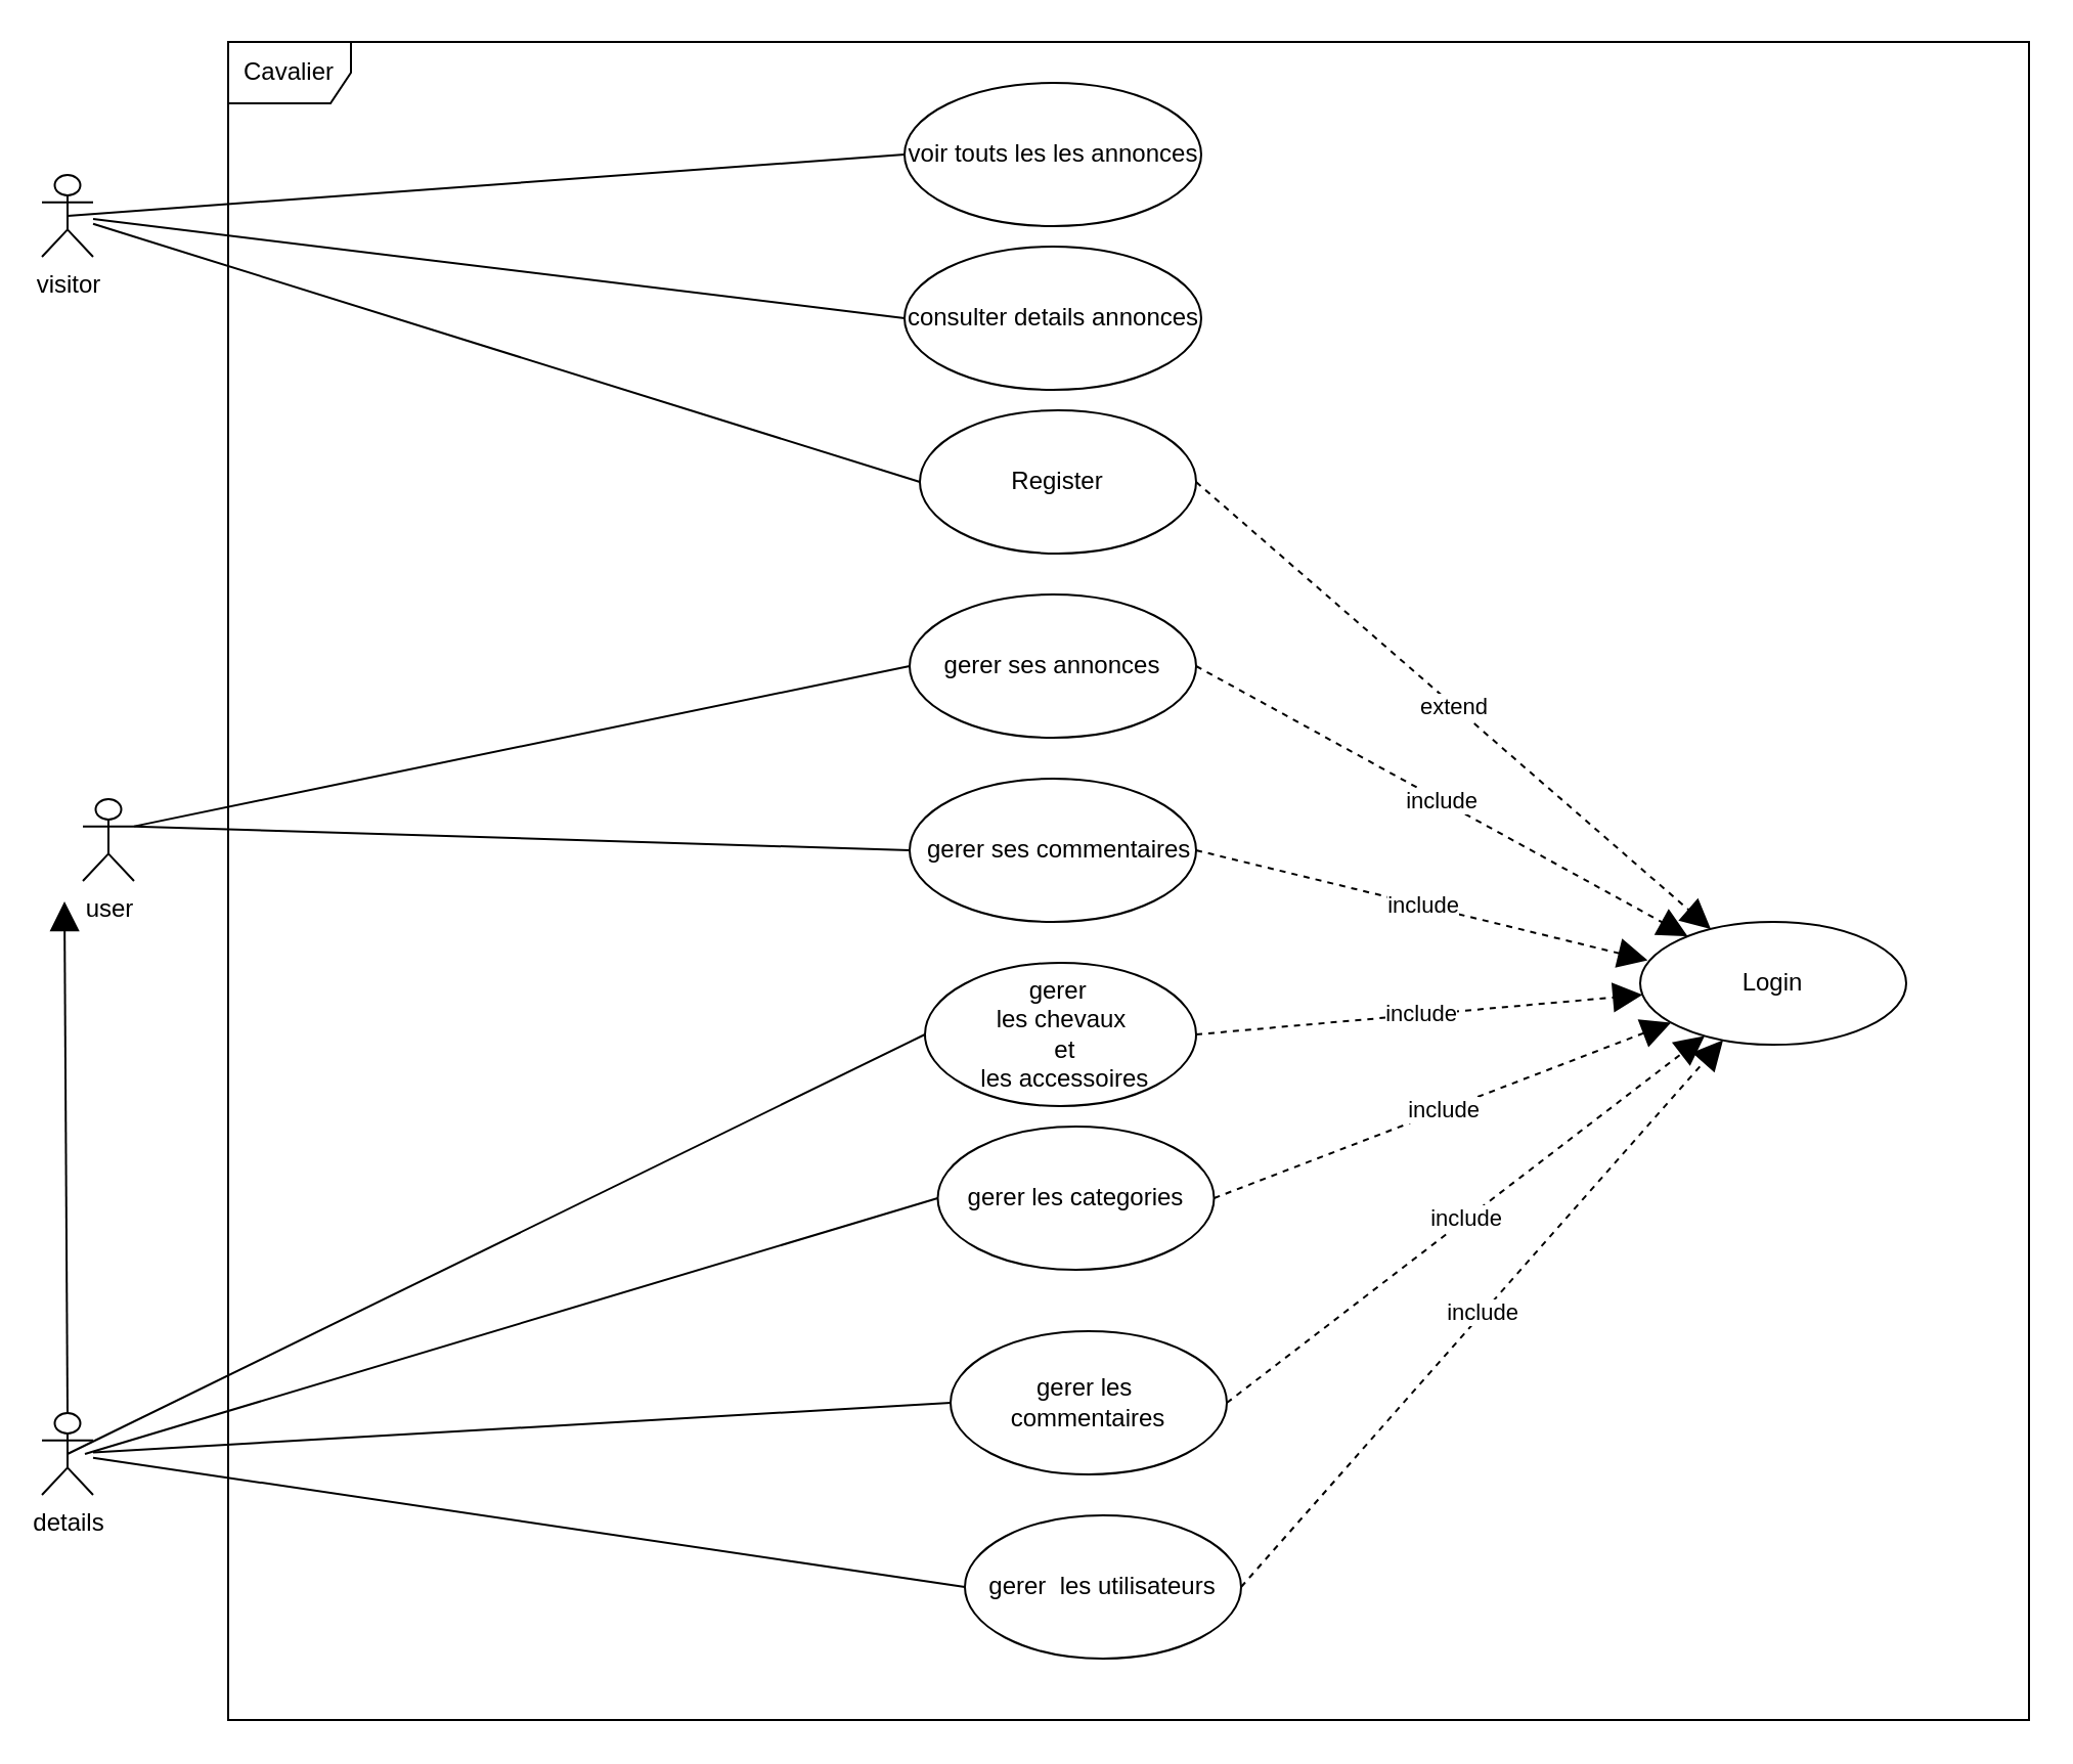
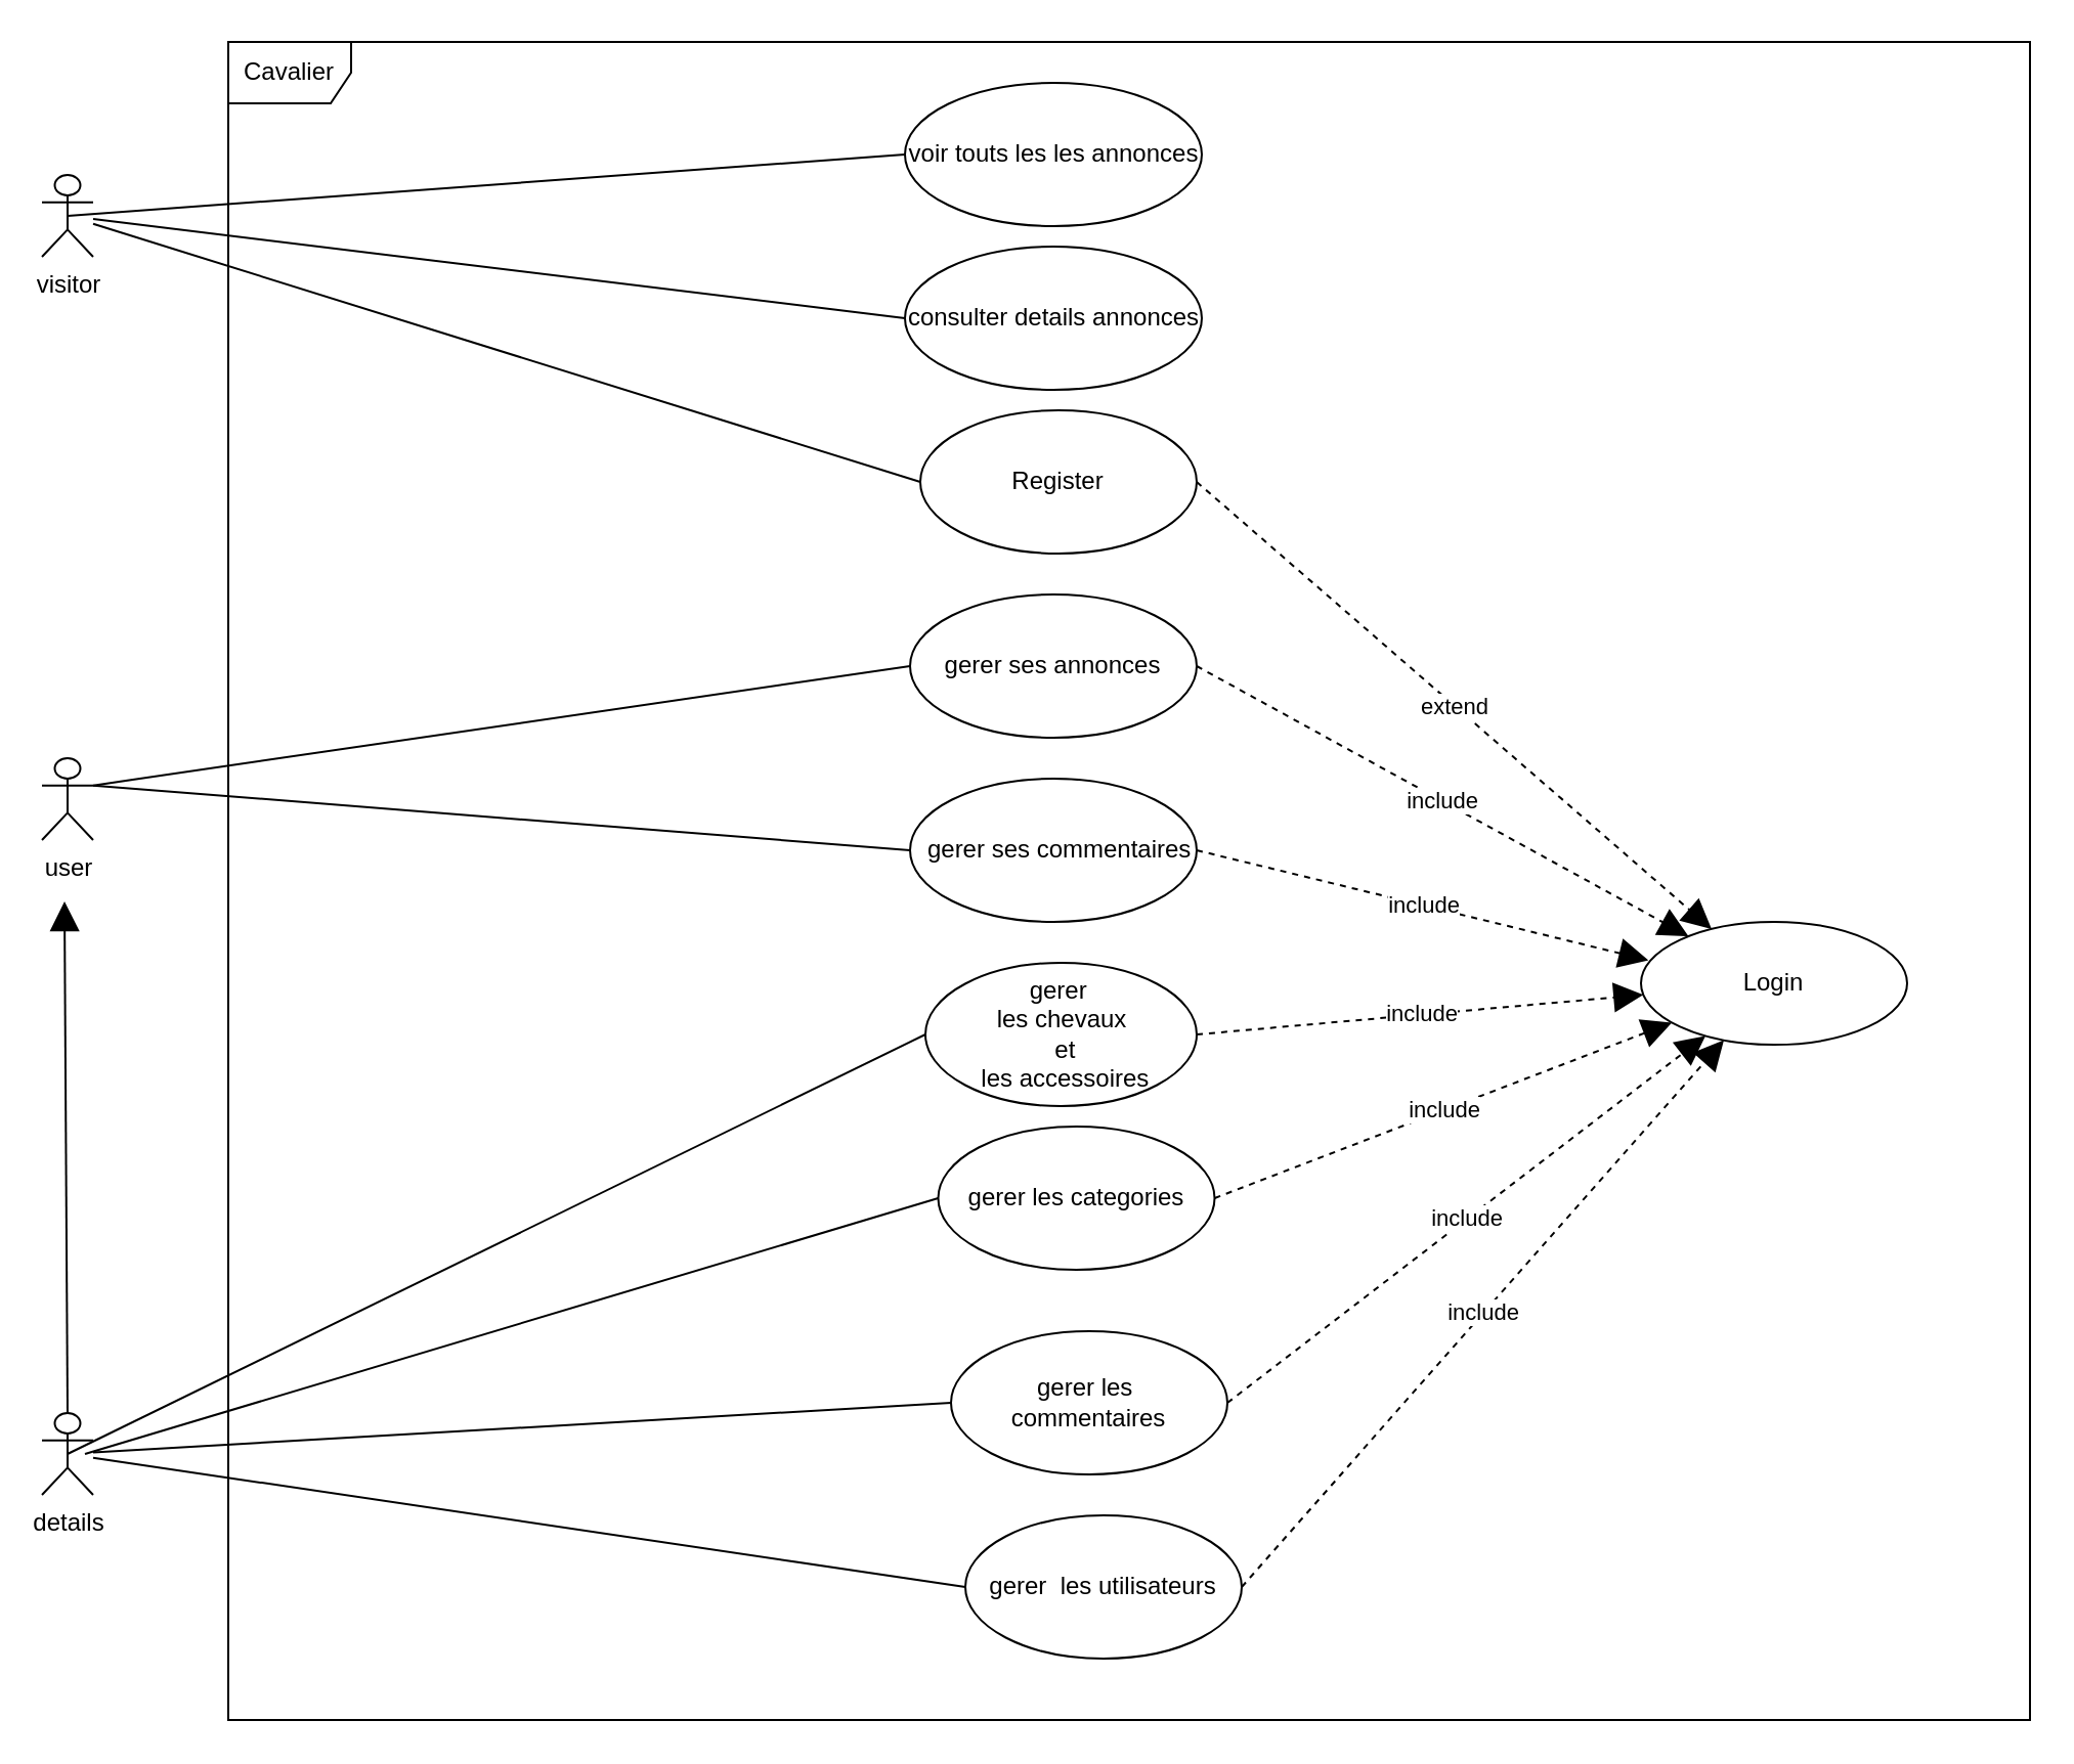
  <mxCell id="0" />
  <mxCell id="1" parent="0" />
  <mxCell id="2" value="gerer ses annonces" style="ellipse;whiteSpace=wrap;html=1;" parent="1" vertex="1"><mxGeometry x="444" y="290" width="140" height="70" as="geometry" /></mxCell>
  <mxCell id="3" value="include" style="endArrow=block;endSize=12;dashed=1;html=1;endFill=1;exitX=1;exitY=0.5;exitDx=0;exitDy=0;" parent="1" source="2" target="6" edge="1"><mxGeometry width="160" relative="1" as="geometry"><mxPoint x="371" y="460" as="sourcePoint" /><mxPoint x="461" y="350" as="targetPoint" /><Array as="points" /></mxGeometry></mxCell>
- <mxCell id="4" value="&lt;font color=&quot;#000000&quot;&gt;user&lt;/font&gt;" style="shape=umlActor;verticalLabelPosition=bottom;labelBackgroundColor=#ffffff;verticalAlign=top;html=1;outlineConnect=0;" parent="1" vertex="1"><mxGeometry x="40" y="390" width="25" height="40" as="geometry" /></mxCell>
+ <mxCell id="4" value="&lt;font color=&quot;#000000&quot;&gt;user&lt;/font&gt;" style="shape=umlActor;verticalLabelPosition=bottom;labelBackgroundColor=#ffffff;verticalAlign=top;html=1;outlineConnect=0;" parent="1" vertex="1"><mxGeometry x="20" y="370" width="25" height="40" as="geometry" /></mxCell>
  <mxCell id="5" value="" style="endArrow=none;html=1;entryX=1;entryY=0.333;entryDx=0;entryDy=0;entryPerimeter=0;exitX=0;exitY=0.5;exitDx=0;exitDy=0;" parent="1" source="2" target="4" edge="1"><mxGeometry width="50" height="50" relative="1" as="geometry"><mxPoint x="301" y="520" as="sourcePoint" /><mxPoint x="91" y="250" as="targetPoint" /></mxGeometry></mxCell>
  <mxCell id="6" value="Login" style="ellipse;whiteSpace=wrap;html=1;" parent="1" vertex="1"><mxGeometry x="801" y="450" width="130" height="60" as="geometry" /></mxCell>
  <mxCell id="7" value="&amp;nbsp; gerer ses commentaires" style="ellipse;whiteSpace=wrap;html=1;" parent="1" vertex="1"><mxGeometry x="444" y="380" width="140" height="70" as="geometry" /></mxCell>
  <mxCell id="8" value="" style="endArrow=none;html=1;exitX=0;exitY=0.5;exitDx=0;exitDy=0;entryX=1;entryY=0.333;entryDx=0;entryDy=0;entryPerimeter=0;" parent="1" source="7" target="4" edge="1"><mxGeometry width="50" height="50" relative="1" as="geometry"><mxPoint x="430.25" y="480" as="sourcePoint" /><mxPoint x="48" y="700" as="targetPoint" /></mxGeometry></mxCell>
  <mxCell id="9" value="include" style="endArrow=block;endSize=12;dashed=1;html=1;endFill=1;exitX=1;exitY=0.5;exitDx=0;exitDy=0;entryX=0.028;entryY=0.312;entryDx=0;entryDy=0;entryPerimeter=0;" parent="1" source="7" target="6" edge="1"><mxGeometry width="160" relative="1" as="geometry"><mxPoint x="591.5" y="475" as="sourcePoint" /><mxPoint x="751" y="440" as="targetPoint" /><Array as="points" /></mxGeometry></mxCell>
  <mxCell id="10" value="Register" style="ellipse;whiteSpace=wrap;html=1;" parent="1" vertex="1"><mxGeometry x="449" y="200" width="135" height="70" as="geometry" /></mxCell>
  <mxCell id="11" value="gerer les categories" style="ellipse;whiteSpace=wrap;html=1;" parent="1" vertex="1"><mxGeometry x="457.75" y="550" width="135" height="70" as="geometry" /></mxCell>
  <mxCell id="12" value="" style="endArrow=none;html=1;exitX=0;exitY=0.5;exitDx=0;exitDy=0;" parent="1" source="11" edge="1"><mxGeometry width="50" height="50" relative="1" as="geometry"><mxPoint x="296" y="695" as="sourcePoint" /><mxPoint x="41" y="710" as="targetPoint" /></mxGeometry></mxCell>
  <mxCell id="13" value="&lt;font color=&quot;#000000&quot;&gt;details&lt;/font&gt;" style="shape=umlActor;verticalLabelPosition=bottom;labelBackgroundColor=#ffffff;verticalAlign=top;html=1;outlineConnect=0;" parent="1" vertex="1"><mxGeometry x="20" y="690" width="25" height="40" as="geometry" /></mxCell>
  <mxCell id="14" value="gerer&amp;nbsp;&lt;br&gt;les chevaux&lt;br&gt;&amp;nbsp;et&lt;br&gt;&amp;nbsp;les accessoires" style="ellipse;whiteSpace=wrap;html=1;" parent="1" vertex="1"><mxGeometry x="451.5" y="470" width="132.5" height="70" as="geometry" /></mxCell>
  <mxCell id="15" value="extend" style="endArrow=block;endSize=12;dashed=1;html=1;endFill=1;exitX=1;exitY=0.5;exitDx=0;exitDy=0;" parent="1" source="10" target="6" edge="1"><mxGeometry width="160" relative="1" as="geometry"><mxPoint x="671" y="260" as="sourcePoint" /><mxPoint x="661" y="320" as="targetPoint" /><Array as="points" /></mxGeometry></mxCell>
  <mxCell id="16" value="" style="endArrow=block;endSize=12;html=1;endFill=1;exitX=0.5;exitY=0;exitDx=0;exitDy=0;exitPerimeter=0;" parent="1" source="13" edge="1"><mxGeometry width="160" relative="1" as="geometry"><mxPoint x="-69" y="480" as="sourcePoint" /><mxPoint x="31" y="440" as="targetPoint" /><Array as="points" /></mxGeometry></mxCell>
  <mxCell id="17" value="voir touts les les annonces" style="ellipse;whiteSpace=wrap;html=1;" parent="1" vertex="1"><mxGeometry x="441.5" y="40" width="145" height="70" as="geometry" /></mxCell>
  <mxCell id="18" value="" style="endArrow=none;html=1;exitX=0;exitY=0.5;exitDx=0;exitDy=0;" parent="1" source="10" target="31" edge="1"><mxGeometry width="50" height="50" relative="1" as="geometry"><mxPoint x="467.25" y="271.67" as="sourcePoint" /><mxPoint x="69.5" y="180.003" as="targetPoint" /></mxGeometry></mxCell>
  <mxCell id="19" value="" style="endArrow=none;html=1;entryX=0.5;entryY=0.5;entryDx=0;entryDy=0;entryPerimeter=0;exitX=0;exitY=0.5;exitDx=0;exitDy=0;" parent="1" source="17" target="31" edge="1"><mxGeometry width="50" height="50" relative="1" as="geometry"><mxPoint x="403.25" y="-143.33" as="sourcePoint" /><mxPoint x="25.5" y="40.003" as="targetPoint" /></mxGeometry></mxCell>
  <mxCell id="20" value="" style="endArrow=none;html=1;exitX=0;exitY=0.5;exitDx=0;exitDy=0;entryX=0.5;entryY=0.5;entryDx=0;entryDy=0;entryPerimeter=0;" parent="1" source="14" target="13" edge="1"><mxGeometry width="50" height="50" relative="1" as="geometry"><mxPoint x="419" y="645" as="sourcePoint" /><mxPoint x="350.9" y="500.15" as="targetPoint" /></mxGeometry></mxCell>
  <mxCell id="21" value="include" style="endArrow=block;endSize=12;dashed=1;html=1;endFill=1;exitX=1;exitY=0.5;exitDx=0;exitDy=0;" parent="1" source="14" target="6" edge="1"><mxGeometry width="160" relative="1" as="geometry"><mxPoint x="794" y="465" as="sourcePoint" /><mxPoint x="811" y="790" as="targetPoint" /><Array as="points" /></mxGeometry></mxCell>
  <mxCell id="22" value="include" style="endArrow=block;endSize=12;dashed=1;html=1;endFill=1;exitX=1;exitY=0.5;exitDx=0;exitDy=0;" parent="1" source="11" target="6" edge="1"><mxGeometry width="160" relative="1" as="geometry"><mxPoint x="804" y="815" as="sourcePoint" /><mxPoint x="781" y="810" as="targetPoint" /><Array as="points" /></mxGeometry></mxCell>
  <mxCell id="23" value="gerer les&amp;nbsp;&lt;br&gt;commentaires" style="ellipse;whiteSpace=wrap;html=1;" parent="1" vertex="1"><mxGeometry x="464" y="650" width="135" height="70" as="geometry" /></mxCell>
  <mxCell id="24" value="" style="endArrow=none;html=1;exitX=0;exitY=0.5;exitDx=0;exitDy=0;" parent="1" source="23" target="13" edge="1"><mxGeometry width="50" height="50" relative="1" as="geometry"><mxPoint x="424" y="701.67" as="sourcePoint" /><mxPoint x="321" y="530" as="targetPoint" /></mxGeometry></mxCell>
  <mxCell id="25" value="gerer&amp;nbsp; les utilisateurs" style="ellipse;whiteSpace=wrap;html=1;" parent="1" vertex="1"><mxGeometry x="471" y="740" width="135" height="70" as="geometry" /></mxCell>
  <mxCell id="26" value="" style="endArrow=none;html=1;exitX=0;exitY=0.5;exitDx=0;exitDy=0;" parent="1" source="25" target="13" edge="1"><mxGeometry width="50" height="50" relative="1" as="geometry"><mxPoint x="425" y="761.67" as="sourcePoint" /><mxPoint x="161" y="660" as="targetPoint" /></mxGeometry></mxCell>
  <mxCell id="27" value="include" style="endArrow=block;endSize=12;dashed=1;html=1;endFill=1;exitX=1;exitY=0.5;exitDx=0;exitDy=0;" parent="1" source="23" target="6" edge="1"><mxGeometry width="160" relative="1" as="geometry"><mxPoint x="561.5" y="665" as="sourcePoint" /><mxPoint x="721" y="840" as="targetPoint" /><Array as="points" /></mxGeometry></mxCell>
  <mxCell id="28" value="include" style="endArrow=block;endSize=12;dashed=1;html=1;endFill=1;exitX=1;exitY=0.5;exitDx=0;exitDy=0;" parent="1" source="25" target="6" edge="1"><mxGeometry width="160" relative="1" as="geometry"><mxPoint x="571.5" y="675" as="sourcePoint" /><mxPoint x="711" y="850" as="targetPoint" /><Array as="points" /></mxGeometry></mxCell>
  <mxCell id="29" value="consulter details annonces" style="ellipse;whiteSpace=wrap;html=1;" parent="1" vertex="1"><mxGeometry x="441.5" y="120" width="145" height="70" as="geometry" /></mxCell>
  <mxCell id="30" value="" style="endArrow=none;html=1;exitX=0;exitY=0.5;exitDx=0;exitDy=0;" parent="1" source="29" target="31" edge="1"><mxGeometry width="50" height="50" relative="1" as="geometry"><mxPoint x="433" y="140" as="sourcePoint" /><mxPoint x="45" y="178.33" as="targetPoint" /></mxGeometry></mxCell>
  <mxCell id="31" value="&lt;font color=&quot;#000000&quot;&gt;visitor&lt;/font&gt;" style="shape=umlActor;verticalLabelPosition=bottom;labelBackgroundColor=#ffffff;verticalAlign=top;html=1;outlineConnect=0;" parent="1" vertex="1"><mxGeometry x="20" y="85" width="25" height="40" as="geometry" /></mxCell>
  <mxCell id="32" value="Cavalier" style="shape=umlFrame;whiteSpace=wrap;html=1;" vertex="1" parent="1"><mxGeometry x="111" y="20" width="880" height="820" as="geometry" /></mxCell>
